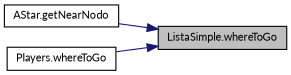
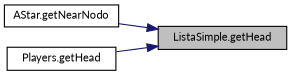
  digraph {
    fontname=Lato
    rankdir=RL
    node [color=black fillcolor=white fontname=Lato fontsize=10 shape=record style=filled]
    edge [color=midnightblue dir=back fontname=Lato fontsize=10 labelfontname=Helvetica labelfontsize=10 style=solid]
-   n1 [fillcolor=grey75 fontcolor=black height=0.2 label="ListaSimple.whereToGo" width=0.4]
+   n1 [fillcolor=grey75 fontcolor=black height=0.2 label="ListaSimple.getHead" width=0.4]
    n2 [height=0.2 label="AStar.getNearNodo" width=0.4]
-   n3 [height=0.2 label="Players.whereToGo" width=0.4]
+   n3 [height=0.2 label="Players.getHead" width=0.4]
    n1 -> n2
    n1 -> n3
  }
